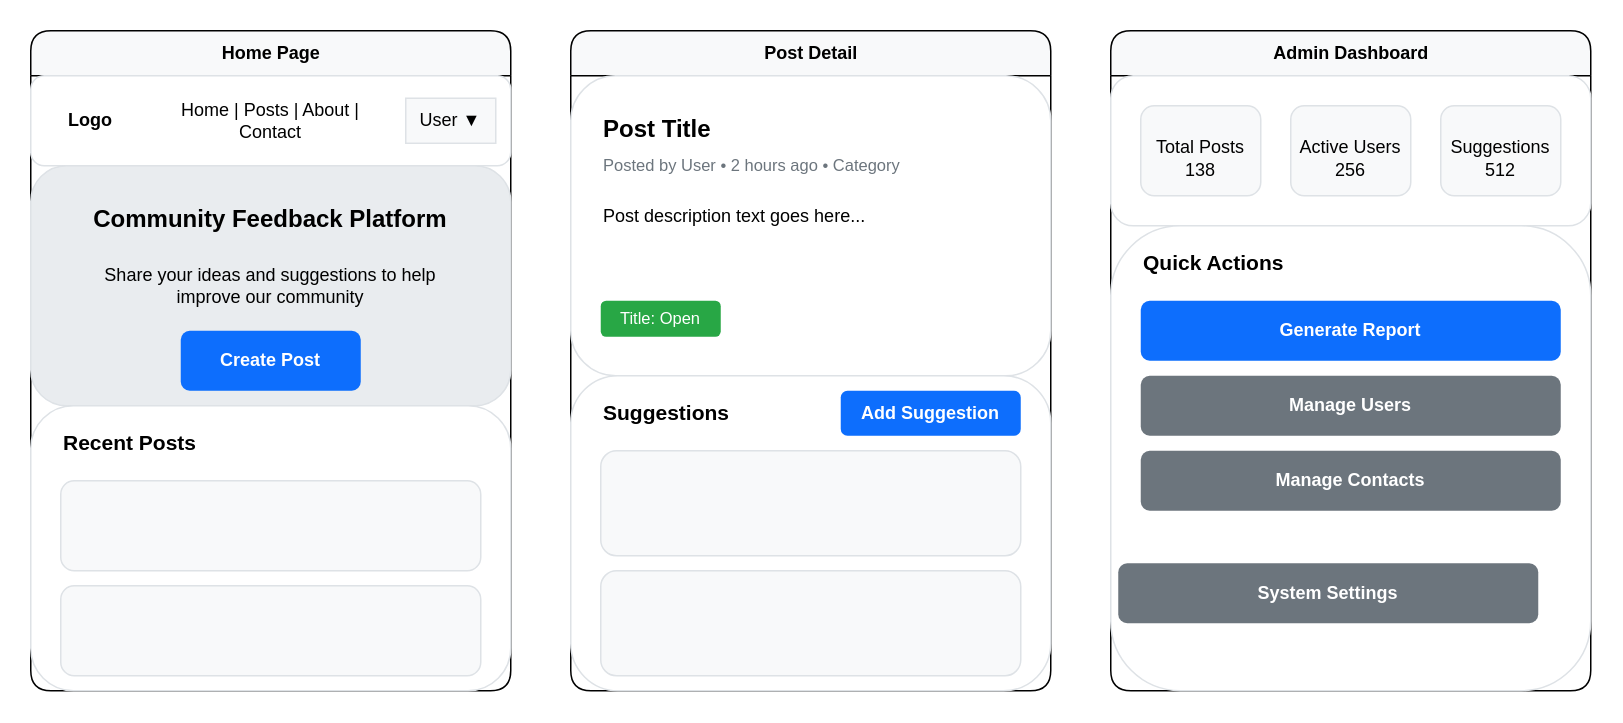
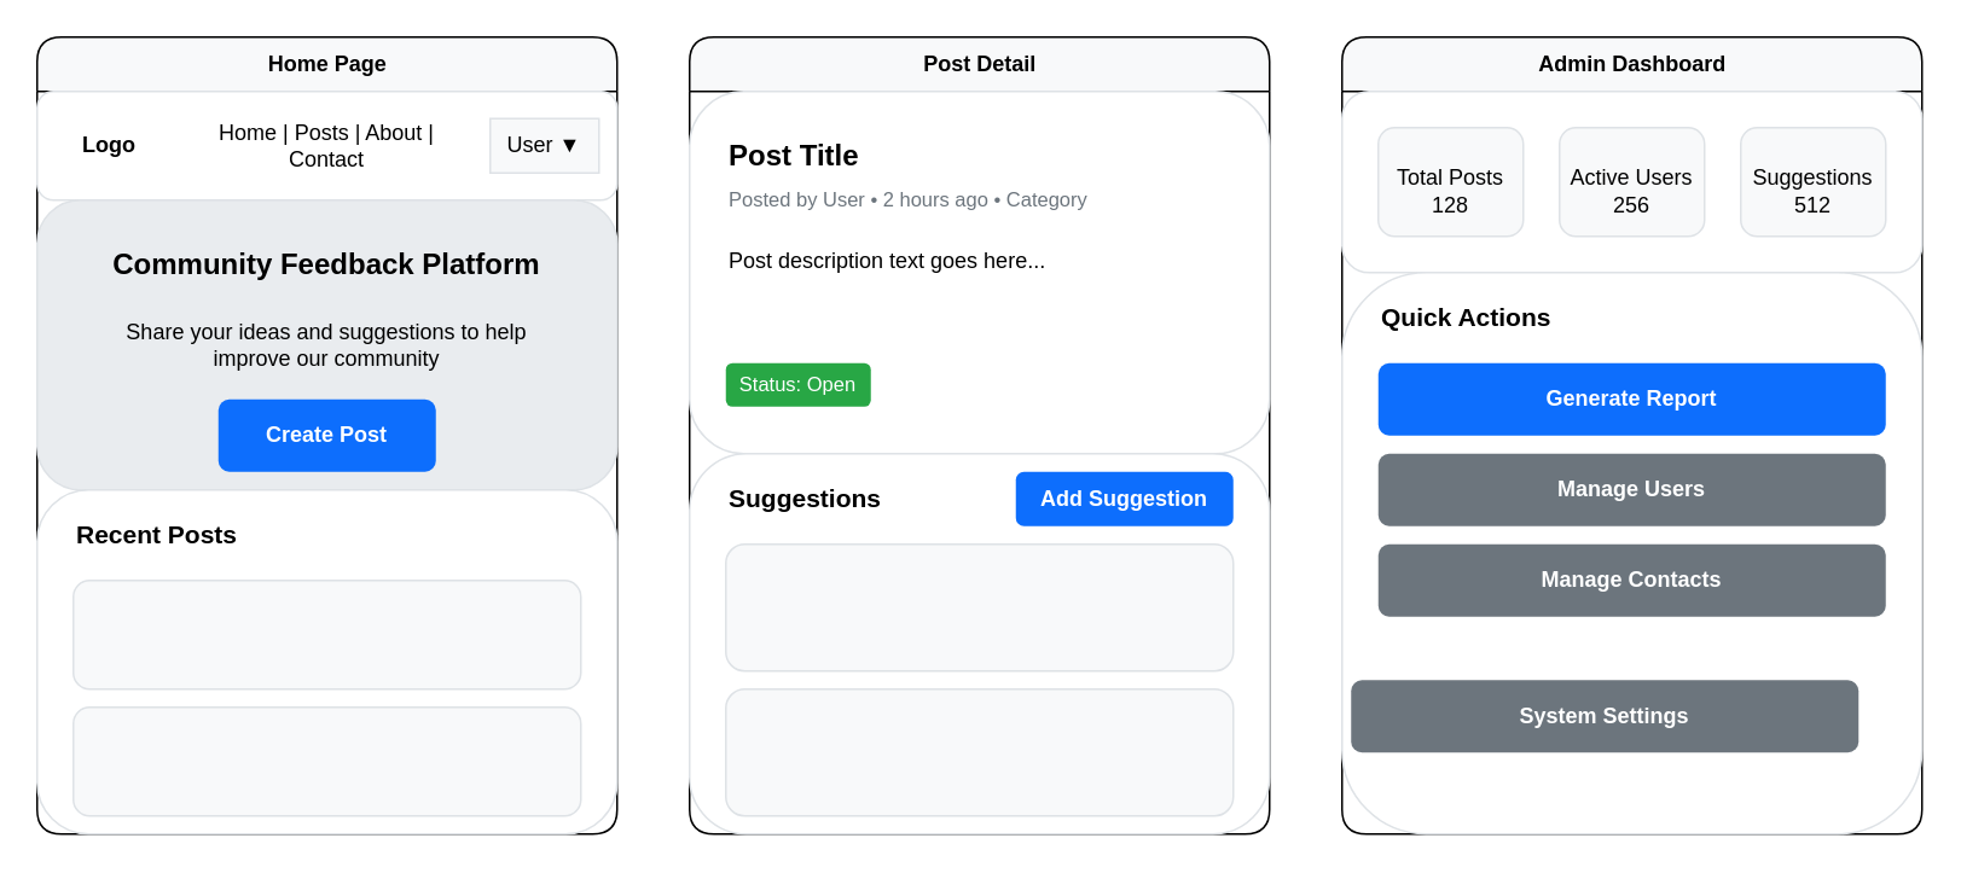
  <mxCell id="0" />
  <mxCell id="1" parent="0" />
  <mxCell id="2" value="Home Page" style="swimlane;fontStyle=1;childLayout=stackLayout;horizontal=1;startSize=30;fillColor=#f8f9fa;horizontalStack=0;resizeParent=1;resizeParentMax=0;resizeLast=0;collapsible=0;marginBottom=0;html=1;rounded=1;shadow=0;glass=0;swimlaneLine=1;" vertex="1" parent="1"><mxGeometry x="20" y="20" width="320" height="440" as="geometry" /></mxCell>
  <mxCell id="3" value="" style="rounded=1;whiteSpace=wrap;html=1;fillColor=#ffffff;strokeColor=#dee2e6;" vertex="1" parent="2"><mxGeometry y="30" width="320" height="60" as="geometry" /></mxCell>
  <mxCell id="4" value="Logo" style="text;html=1;strokeColor=none;fillColor=none;align=center;verticalAlign=middle;whiteSpace=wrap;rounded=0;fontStyle=1" vertex="1" parent="3"><mxGeometry x="10" y="15" width="60" height="30" as="geometry" /></mxCell>
  <mxCell id="5" value="Home | Posts | About | Contact" style="text;html=1;strokeColor=none;fillColor=none;align=center;verticalAlign=middle;whiteSpace=wrap;rounded=0;" vertex="1" parent="3"><mxGeometry x="80" y="15" width="160" height="30" as="geometry" /></mxCell>
  <mxCell id="6" value="User ▼" style="whiteSpace=wrap;html=1;fillColor=#f8f9fa;strokeColor=#dee2e6;rounded=0;" vertex="1" parent="3"><mxGeometry x="250" y="15" width="60" height="30" as="geometry" /></mxCell>
  <mxCell id="7" value="" style="rounded=1;whiteSpace=wrap;html=1;fillColor=#e9ecef;strokeColor=#dee2e6;" vertex="1" parent="2"><mxGeometry y="90" width="320" height="160" as="geometry" /></mxCell>
  <mxCell id="8" value="Community Feedback Platform" style="text;html=1;strokeColor=none;fillColor=none;align=center;verticalAlign=middle;whiteSpace=wrap;rounded=0;fontSize=16;fontStyle=1" vertex="1" parent="7"><mxGeometry x="40" y="20" width="240" height="30" as="geometry" /></mxCell>
  <mxCell id="9" value="Share your ideas and suggestions to help improve our community" style="text;html=1;strokeColor=none;fillColor=none;align=center;verticalAlign=middle;whiteSpace=wrap;rounded=0;" vertex="1" parent="7"><mxGeometry x="40" y="60" width="240" height="40" as="geometry" /></mxCell>
  <mxCell id="10" value="Create Post" style="rounded=1;whiteSpace=wrap;html=1;fillColor=#0d6efd;strokeColor=none;fontColor=#ffffff;fontStyle=1" vertex="1" parent="7"><mxGeometry x="100" y="110" width="120" height="40" as="geometry" /></mxCell>
  <mxCell id="11" value="" style="rounded=1;whiteSpace=wrap;html=1;fillColor=#ffffff;strokeColor=#dee2e6;" vertex="1" parent="2"><mxGeometry y="250" width="320" height="190" as="geometry" /></mxCell>
  <mxCell id="12" value="Recent Posts" style="text;html=1;strokeColor=none;fillColor=none;align=left;verticalAlign=middle;whiteSpace=wrap;rounded=0;fontSize=14;fontStyle=1" vertex="1" parent="11"><mxGeometry x="20" y="10" width="100" height="30" as="geometry" /></mxCell>
  <mxCell id="13" value="" style="rounded=1;whiteSpace=wrap;html=1;fillColor=#f8f9fa;strokeColor=#dee2e6;" vertex="1" parent="11"><mxGeometry x="20" y="50" width="280" height="60" as="geometry" /></mxCell>
  <mxCell id="14" value="" style="rounded=1;whiteSpace=wrap;html=1;fillColor=#f8f9fa;strokeColor=#dee2e6;" vertex="1" parent="11"><mxGeometry x="20" y="120" width="280" height="60" as="geometry" /></mxCell>
  <mxCell id="15" value="Post Detail" style="swimlane;fontStyle=1;childLayout=stackLayout;horizontal=1;startSize=30;fillColor=#f8f9fa;horizontalStack=0;resizeParent=1;resizeParentMax=0;resizeLast=0;collapsible=0;marginBottom=0;html=1;rounded=1;shadow=0;glass=0;swimlaneLine=1;" vertex="1" parent="1"><mxGeometry x="380" y="20" width="320" height="440" as="geometry" /></mxCell>
  <mxCell id="16" value="" style="rounded=1;whiteSpace=wrap;html=1;fillColor=#ffffff;strokeColor=#dee2e6;" vertex="1" parent="15"><mxGeometry y="30" width="320" height="200" as="geometry" /></mxCell>
  <mxCell id="17" value="Post Title" style="text;html=1;strokeColor=none;fillColor=none;align=left;verticalAlign=middle;whiteSpace=wrap;rounded=0;fontSize=16;fontStyle=1" vertex="1" parent="16"><mxGeometry x="20" y="20" width="280" height="30" as="geometry" /></mxCell>
  <mxCell id="18" value="Posted by User • 2 hours ago • Category" style="text;html=1;strokeColor=none;fillColor=none;align=left;verticalAlign=middle;whiteSpace=wrap;rounded=0;fontSize=11;fontColor=#6c757d" vertex="1" parent="16"><mxGeometry x="20" y="50" width="280" height="20" as="geometry" /></mxCell>
  <mxCell id="19" value="Post description text goes here..." style="text;html=1;strokeColor=none;fillColor=none;align=left;verticalAlign=top;whiteSpace=wrap;rounded=0;" vertex="1" parent="16"><mxGeometry x="20" y="80" width="280" height="60" as="geometry" /></mxCell>
- <mxCell id="20" value="Title: Open" style="rounded=1;whiteSpace=wrap;html=1;fillColor=#28a745;strokeColor=none;fontColor=#ffffff;fontSize=11;" vertex="1" parent="16"><mxGeometry x="20" y="150" width="80" height="24" as="geometry" /></mxCell>
+ <mxCell id="20" value="Status: Open" style="rounded=1;whiteSpace=wrap;html=1;fillColor=#28a745;strokeColor=none;fontColor=#ffffff;fontSize=11;" vertex="1" parent="16"><mxGeometry x="20" y="150" width="80" height="24" as="geometry" /></mxCell>
  <mxCell id="21" value="" style="rounded=1;whiteSpace=wrap;html=1;fillColor=#ffffff;strokeColor=#dee2e6;" vertex="1" parent="15"><mxGeometry y="230" width="320" height="210" as="geometry" /></mxCell>
  <mxCell id="22" value="Suggestions" style="text;html=1;strokeColor=none;fillColor=none;align=left;verticalAlign=middle;whiteSpace=wrap;rounded=0;fontSize=14;fontStyle=1" vertex="1" parent="21"><mxGeometry x="20" y="10" width="100" height="30" as="geometry" /></mxCell>
  <mxCell id="23" value="Add Suggestion" style="rounded=1;whiteSpace=wrap;html=1;fillColor=#0d6efd;strokeColor=none;fontColor=#ffffff;fontStyle=1" vertex="1" parent="21"><mxGeometry x="180" y="10" width="120" height="30" as="geometry" /></mxCell>
  <mxCell id="24" value="" style="rounded=1;whiteSpace=wrap;html=1;fillColor=#f8f9fa;strokeColor=#dee2e6;" vertex="1" parent="21"><mxGeometry x="20" y="50" width="280" height="70" as="geometry" /></mxCell>
  <mxCell id="25" value="" style="rounded=1;whiteSpace=wrap;html=1;fillColor=#f8f9fa;strokeColor=#dee2e6;" vertex="1" parent="21"><mxGeometry x="20" y="130" width="280" height="70" as="geometry" /></mxCell>
  <mxCell id="26" value="Admin Dashboard" style="swimlane;fontStyle=1;childLayout=stackLayout;horizontal=1;startSize=30;fillColor=#f8f9fa;horizontalStack=0;resizeParent=1;resizeParentMax=0;resizeLast=0;collapsible=0;marginBottom=0;html=1;rounded=1;shadow=0;glass=0;swimlaneLine=1;" vertex="1" parent="1"><mxGeometry x="740" y="20" width="320" height="440" as="geometry" /></mxCell>
  <mxCell id="27" value="" style="rounded=1;whiteSpace=wrap;html=1;fillColor=#ffffff;strokeColor=#dee2e6;" vertex="1" parent="26"><mxGeometry y="30" width="320" height="100" as="geometry" /></mxCell>
- <mxCell id="28" value="Total Posts&#10;138" style="rounded=1;whiteSpace=wrap;html=1;fillColor=#f8f9fa;strokeColor=#dee2e6;align=center;verticalAlign=middle;spacingTop=10;" vertex="1" parent="27"><mxGeometry x="20" y="20" width="80" height="60" as="geometry" /></mxCell>
+ <mxCell id="28" value="Total Posts&#10;128" style="rounded=1;whiteSpace=wrap;html=1;fillColor=#f8f9fa;strokeColor=#dee2e6;align=center;verticalAlign=middle;spacingTop=10;" vertex="1" parent="27"><mxGeometry x="20" y="20" width="80" height="60" as="geometry" /></mxCell>
  <mxCell id="29" value="Active Users&#10;256" style="rounded=1;whiteSpace=wrap;html=1;fillColor=#f8f9fa;strokeColor=#dee2e6;align=center;verticalAlign=middle;spacingTop=10;" vertex="1" parent="27"><mxGeometry x="120" y="20" width="80" height="60" as="geometry" /></mxCell>
  <mxCell id="30" value="Suggestions&#10;512" style="rounded=1;whiteSpace=wrap;html=1;fillColor=#f8f9fa;strokeColor=#dee2e6;align=center;verticalAlign=middle;spacingTop=10;" vertex="1" parent="27"><mxGeometry x="220" y="20" width="80" height="60" as="geometry" /></mxCell>
  <mxCell id="31" value="" style="rounded=1;whiteSpace=wrap;html=1;fillColor=#ffffff;strokeColor=#dee2e6;" vertex="1" parent="26"><mxGeometry y="130" width="320" height="310" as="geometry" /></mxCell>
  <mxCell id="32" value="Quick Actions" style="text;html=1;strokeColor=none;fillColor=none;align=left;verticalAlign=middle;whiteSpace=wrap;rounded=0;fontSize=14;fontStyle=1" vertex="1" parent="31"><mxGeometry x="20" y="10" width="100" height="30" as="geometry" /></mxCell>
  <mxCell id="33" value="Generate Report" style="rounded=1;whiteSpace=wrap;html=1;fillColor=#0d6efd;strokeColor=none;fontColor=#ffffff;fontStyle=1" vertex="1" parent="31"><mxGeometry x="20" y="50" width="280" height="40" as="geometry" /></mxCell>
  <mxCell id="34" value="Manage Users" style="rounded=1;whiteSpace=wrap;html=1;fillColor=#6c757d;strokeColor=none;fontColor=#ffffff;fontStyle=1" vertex="1" parent="31"><mxGeometry x="20" y="100" width="280" height="40" as="geometry" /></mxCell>
  <mxCell id="35" value="Manage Contacts" style="rounded=1;whiteSpace=wrap;html=1;fillColor=#6c757d;strokeColor=none;fontColor=#ffffff;fontStyle=1" vertex="1" parent="31"><mxGeometry x="20" y="150" width="280" height="40" as="geometry" /></mxCell>
  <mxCell id="36" value="System Settings" style="rounded=1;whiteSpace=wrap;html=1;fillColor=#6c757d;strokeColor=none;fontColor=#ffffff;fontStyle=1" vertex="1" parent="31"><mxGeometry x="5" y="225" width="280" height="40" as="geometry" /></mxCell>
